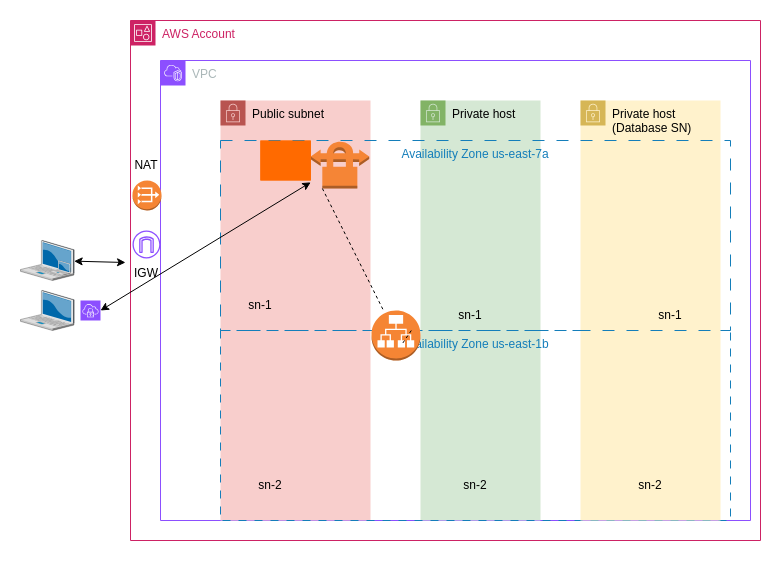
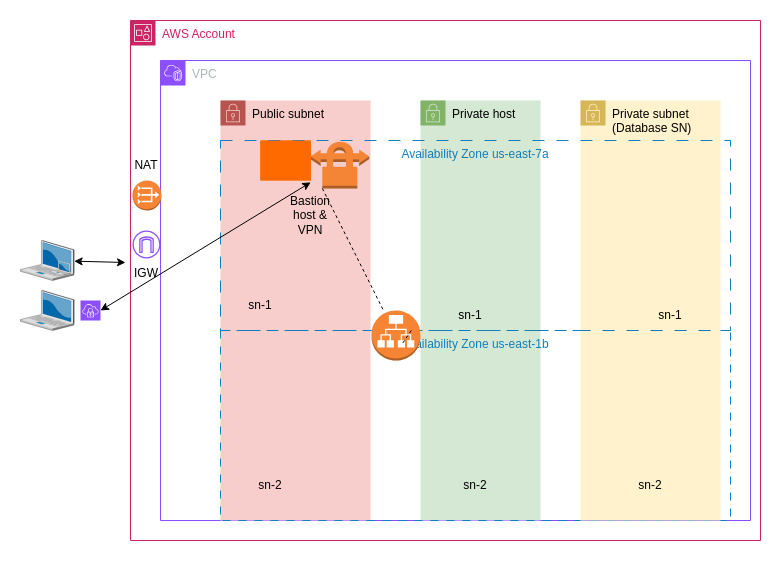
  <mxCell id="0" />
  <mxCell id="1" parent="0" />
  <mxCell id="2" value="VPC" style="points=[[0,0],[0.25,0],[0.5,0],[0.75,0],[1,0],[1,0.25],[1,0.5],[1,0.75],[1,1],[0.75,1],[0.5,1],[0.25,1],[0,1],[0,0.75],[0,0.5],[0,0.25]];outlineConnect=0;gradientColor=none;html=1;whiteSpace=wrap;fontSize=12;fontStyle=0;container=1;pointerEvents=0;collapsible=0;recursiveResize=0;shape=mxgraph.aws4.group;grIcon=mxgraph.aws4.group_vpc2;strokeColor=#8C4FFF;fillColor=none;verticalAlign=top;align=left;spacingLeft=30;fontColor=#AAB7B8;dashed=0;" parent="1" vertex="1"><mxGeometry x="160" y="60" width="590" height="460" as="geometry" /></mxCell>
  <mxCell id="3" value="Private host" style="points=[[0,0],[0.25,0],[0.5,0],[0.75,0],[1,0],[1,0.25],[1,0.5],[1,0.75],[1,1],[0.75,1],[0.5,1],[0.25,1],[0,1],[0,0.75],[0,0.5],[0,0.25]];outlineConnect=0;html=1;whiteSpace=wrap;fontSize=12;fontStyle=0;container=1;pointerEvents=0;collapsible=0;recursiveResize=0;shape=mxgraph.aws4.group;grIcon=mxgraph.aws4.group_security_group;grStroke=0;strokeColor=#82b366;fillColor=#d5e8d4;verticalAlign=top;align=left;spacingLeft=30;dashed=0;" parent="2" vertex="1"><mxGeometry x="260" y="40" width="120" height="420" as="geometry" /></mxCell>
  <mxCell id="4" value="Public subnet" style="points=[[0,0],[0.25,0],[0.5,0],[0.75,0],[1,0],[1,0.25],[1,0.5],[1,0.75],[1,1],[0.75,1],[0.5,1],[0.25,1],[0,1],[0,0.75],[0,0.5],[0,0.25]];outlineConnect=0;html=1;whiteSpace=wrap;fontSize=12;fontStyle=0;container=1;pointerEvents=0;collapsible=0;recursiveResize=0;shape=mxgraph.aws4.group;grIcon=mxgraph.aws4.group_security_group;grStroke=0;strokeColor=#b85450;fillColor=#f8cecc;verticalAlign=top;align=left;spacingLeft=30;dashed=0;" parent="2" vertex="1"><mxGeometry x="60" y="40" width="150" height="420" as="geometry" /></mxCell>
  <mxCell id="5" value="Availability Zone us-east-1b" style="fillColor=none;strokeColor=#147EBA;dashed=1;verticalAlign=top;fontStyle=0;fontColor=#147EBA;whiteSpace=wrap;html=1;dashPattern=8 8;" parent="4" vertex="1"><mxGeometry y="230" width="510" height="190" as="geometry" /></mxCell>
  <mxCell id="6" value="" style="points=[];aspect=fixed;html=1;align=center;shadow=0;dashed=0;fillColor=#FF6A00;strokeColor=none;shape=mxgraph.alibaba_cloud.bastionhost;" parent="2" vertex="1"><mxGeometry x="99.8" y="80" width="50.4" height="39.9" as="geometry" /></mxCell>
  <mxCell id="7" value="sn-1" style="text;html=1;align=center;verticalAlign=middle;whiteSpace=wrap;rounded=0;" parent="2" vertex="1"><mxGeometry x="70" y="230" width="60" height="30" as="geometry" /></mxCell>
- <mxCell id="8" value="Private host&lt;br&gt;(Database SN)" style="points=[[0,0],[0.25,0],[0.5,0],[0.75,0],[1,0],[1,0.25],[1,0.5],[1,0.75],[1,1],[0.75,1],[0.5,1],[0.25,1],[0,1],[0,0.75],[0,0.5],[0,0.25]];outlineConnect=0;html=1;whiteSpace=wrap;fontSize=12;fontStyle=0;container=1;pointerEvents=0;collapsible=0;recursiveResize=0;shape=mxgraph.aws4.group;grIcon=mxgraph.aws4.group_security_group;grStroke=0;strokeColor=#d6b656;fillColor=#fff2cc;verticalAlign=top;align=left;spacingLeft=30;dashed=0;" parent="2" vertex="1"><mxGeometry x="420" y="40" width="140" height="420" as="geometry" /></mxCell>
+ <mxCell id="8" value="Private subnet&lt;br&gt;(Database SN)" style="points=[[0,0],[0.25,0],[0.5,0],[0.75,0],[1,0],[1,0.25],[1,0.5],[1,0.75],[1,1],[0.75,1],[0.5,1],[0.25,1],[0,1],[0,0.75],[0,0.5],[0,0.25]];outlineConnect=0;html=1;whiteSpace=wrap;fontSize=12;fontStyle=0;container=1;pointerEvents=0;collapsible=0;recursiveResize=0;shape=mxgraph.aws4.group;grIcon=mxgraph.aws4.group_security_group;grStroke=0;strokeColor=#d6b656;fillColor=#fff2cc;verticalAlign=top;align=left;spacingLeft=30;dashed=0;" parent="2" vertex="1"><mxGeometry x="420" y="40" width="140" height="420" as="geometry" /></mxCell>
  <mxCell id="9" value="sn-1" style="text;html=1;align=center;verticalAlign=middle;whiteSpace=wrap;rounded=0;" parent="2" vertex="1"><mxGeometry x="280" y="240" width="60" height="30" as="geometry" /></mxCell>
  <mxCell id="10" value="Availability Zone us-east-7a" style="fillColor=none;strokeColor=#147EBA;verticalAlign=top;fontStyle=0;fontColor=#147EBA;whiteSpace=wrap;html=1;dashed=1;dashPattern=12 12;" parent="2" vertex="1"><mxGeometry x="60" y="80" width="510" height="190" as="geometry" /></mxCell>
  <mxCell id="11" value="" style="outlineConnect=0;dashed=0;verticalLabelPosition=bottom;verticalAlign=top;align=center;html=1;shape=mxgraph.aws3.vpn_connection;fillColor=#F58536;gradientColor=none;" vertex="1" parent="2"><mxGeometry x="150.2" y="80" width="58.5" height="48" as="geometry" /></mxCell>
  <mxCell id="12" value="" style="outlineConnect=0;dashed=0;verticalLabelPosition=bottom;verticalAlign=top;align=center;html=1;shape=mxgraph.aws3.application_load_balancer;fillColor=#F58534;gradientColor=none;" vertex="1" parent="2"><mxGeometry x="211" y="250" width="49" height="50" as="geometry" /></mxCell>
  <mxCell id="13" value="" style="endArrow=none;dashed=1;html=1;rounded=0;exitX=0.2;exitY=1;exitDx=0;exitDy=0;exitPerimeter=0;" edge="1" parent="2" source="11" target="12"><mxGeometry width="50" height="50" relative="1" as="geometry"><mxPoint x="220" y="260" as="sourcePoint" /><mxPoint x="270" y="210" as="targetPoint" /></mxGeometry></mxCell>
+ <mxCell id="14" value="Bastion host &amp;amp; VPN" style="text;html=1;align=center;verticalAlign=middle;whiteSpace=wrap;rounded=0;" vertex="1" parent="2"><mxGeometry x="120" y="140" width="60" height="30" as="geometry" /></mxCell>
  <mxCell id="15" value="AWS Account" style="points=[[0,0],[0.25,0],[0.5,0],[0.75,0],[1,0],[1,0.25],[1,0.5],[1,0.75],[1,1],[0.75,1],[0.5,1],[0.25,1],[0,1],[0,0.75],[0,0.5],[0,0.25]];outlineConnect=0;gradientColor=none;html=1;whiteSpace=wrap;fontSize=12;fontStyle=0;container=1;pointerEvents=0;collapsible=0;recursiveResize=0;shape=mxgraph.aws4.group;grIcon=mxgraph.aws4.group_account;strokeColor=#CD2264;fillColor=none;verticalAlign=top;align=left;spacingLeft=30;fontColor=#CD2264;dashed=0;" parent="1" vertex="1"><mxGeometry x="130" y="20" width="630" height="520" as="geometry" /></mxCell>
  <mxCell id="16" value="" style="sketch=0;outlineConnect=0;fontColor=#232F3E;gradientColor=none;fillColor=#8C4FFF;strokeColor=none;dashed=0;verticalLabelPosition=bottom;verticalAlign=top;align=center;html=1;fontSize=12;fontStyle=0;aspect=fixed;pointerEvents=1;shape=mxgraph.aws4.internet_gateway;" parent="15" vertex="1"><mxGeometry x="2" y="210" width="28" height="28" as="geometry" /></mxCell>
  <mxCell id="17" value="" style="outlineConnect=0;dashed=0;verticalLabelPosition=bottom;verticalAlign=top;align=center;html=1;shape=mxgraph.aws3.vpc_nat_gateway;fillColor=#F58534;gradientColor=none;" parent="15" vertex="1"><mxGeometry x="2" y="160" width="29" height="30" as="geometry" /></mxCell>
  <mxCell id="18" value="IGW" style="text;html=1;align=center;verticalAlign=middle;whiteSpace=wrap;rounded=0;" parent="15" vertex="1"><mxGeometry x="-14" y="238" width="60" height="30" as="geometry" /></mxCell>
  <mxCell id="19" value="NAT" style="text;html=1;align=center;verticalAlign=middle;whiteSpace=wrap;rounded=0;" parent="15" vertex="1"><mxGeometry x="-14" y="130" width="60" height="30" as="geometry" /></mxCell>
  <mxCell id="20" value="" style="points=[];aspect=fixed;html=1;align=center;shadow=0;dashed=0;fillColor=#FF6A00;strokeColor=none;shape=mxgraph.alibaba_cloud.bastionhost;" vertex="1" parent="15"><mxGeometry x="130" y="120.1" width="50.4" height="39.9" as="geometry" /></mxCell>
  <mxCell id="21" value="sn-2" style="text;html=1;align=center;verticalAlign=middle;whiteSpace=wrap;rounded=0;" parent="1" vertex="1"><mxGeometry x="240" y="470" width="60" height="30" as="geometry" /></mxCell>
  <mxCell id="22" value="sn-2" style="text;html=1;align=center;verticalAlign=middle;whiteSpace=wrap;rounded=0;" parent="1" vertex="1"><mxGeometry x="445" y="470" width="60" height="30" as="geometry" /></mxCell>
  <mxCell id="23" value="sn-1" style="text;html=1;align=center;verticalAlign=middle;whiteSpace=wrap;rounded=0;" parent="1" vertex="1"><mxGeometry x="640" y="300" width="60" height="30" as="geometry" /></mxCell>
  <mxCell id="24" value="sn-2" style="text;html=1;align=center;verticalAlign=middle;whiteSpace=wrap;rounded=0;" parent="1" vertex="1"><mxGeometry x="620" y="470" width="60" height="30" as="geometry" /></mxCell>
  <mxCell id="25" value="" style="verticalLabelPosition=bottom;sketch=0;aspect=fixed;html=1;verticalAlign=top;strokeColor=none;align=center;outlineConnect=0;shape=mxgraph.citrix.laptop_2;" parent="1" vertex="1"><mxGeometry y="240" width="53.64" height="40" as="geometry" x="20" /></mxCell>
  <mxCell id="26" value="" style="endArrow=classic;startArrow=classic;html=1;rounded=0;entryX=0.15;entryY=0.133;entryDx=0;entryDy=0;entryPerimeter=0;" parent="1" source="25" target="18" edge="1"><mxGeometry width="50" height="50" relative="1" as="geometry"><mxPoint x="420" y="410" as="sourcePoint" /><mxPoint x="470" y="360" as="targetPoint" /></mxGeometry></mxCell>
  <mxCell id="27" value="" style="sketch=0;points=[[0,0,0],[0.25,0,0],[0.5,0,0],[0.75,0,0],[1,0,0],[0,1,0],[0.25,1,0],[0.5,1,0],[0.75,1,0],[1,1,0],[0,0.25,0],[0,0.5,0],[0,0.75,0],[1,0.25,0],[1,0.5,0],[1,0.75,0]];outlineConnect=0;fontColor=#232F3E;fillColor=#8C4FFF;strokeColor=#ffffff;dashed=0;verticalLabelPosition=bottom;verticalAlign=top;align=center;html=1;fontSize=12;fontStyle=0;aspect=fixed;shape=mxgraph.aws4.resourceIcon;resIcon=mxgraph.aws4.client_vpn;" vertex="1" parent="1"><mxGeometry x="80" y="300" width="20" height="20" as="geometry" /></mxCell>
  <mxCell id="28" value="" style="verticalLabelPosition=bottom;sketch=0;aspect=fixed;html=1;verticalAlign=top;strokeColor=none;align=center;outlineConnect=0;shape=mxgraph.citrix.laptop_2;" vertex="1" parent="1"><mxGeometry x="50" y="260" width="20" height="14.91" as="geometry" /></mxCell>
  <mxCell id="29" value="" style="verticalLabelPosition=bottom;sketch=0;aspect=fixed;html=1;verticalAlign=top;strokeColor=none;align=center;outlineConnect=0;shape=mxgraph.citrix.laptop_2;" vertex="1" parent="1"><mxGeometry x="20" y="290" width="53.64" height="40" as="geometry" /></mxCell>
  <mxCell id="30" value="" style="endArrow=classic;startArrow=classic;html=1;rounded=0;exitX=1;exitY=0.5;exitDx=0;exitDy=0;exitPerimeter=0;" edge="1" parent="1" source="27" target="11"><mxGeometry width="50" height="50" relative="1" as="geometry"><mxPoint x="170" y="450" as="sourcePoint" /><mxPoint x="221" y="451" as="targetPoint" /></mxGeometry></mxCell>
  <mxCell id="31" value="" style="endArrow=none;dashed=1;html=1;rounded=0;" edge="1" parent="1" source="10"><mxGeometry width="50" height="50" relative="1" as="geometry"><mxPoint x="330" y="270" as="sourcePoint" /><mxPoint x="402" y="343" as="targetPoint" /></mxGeometry></mxCell>
